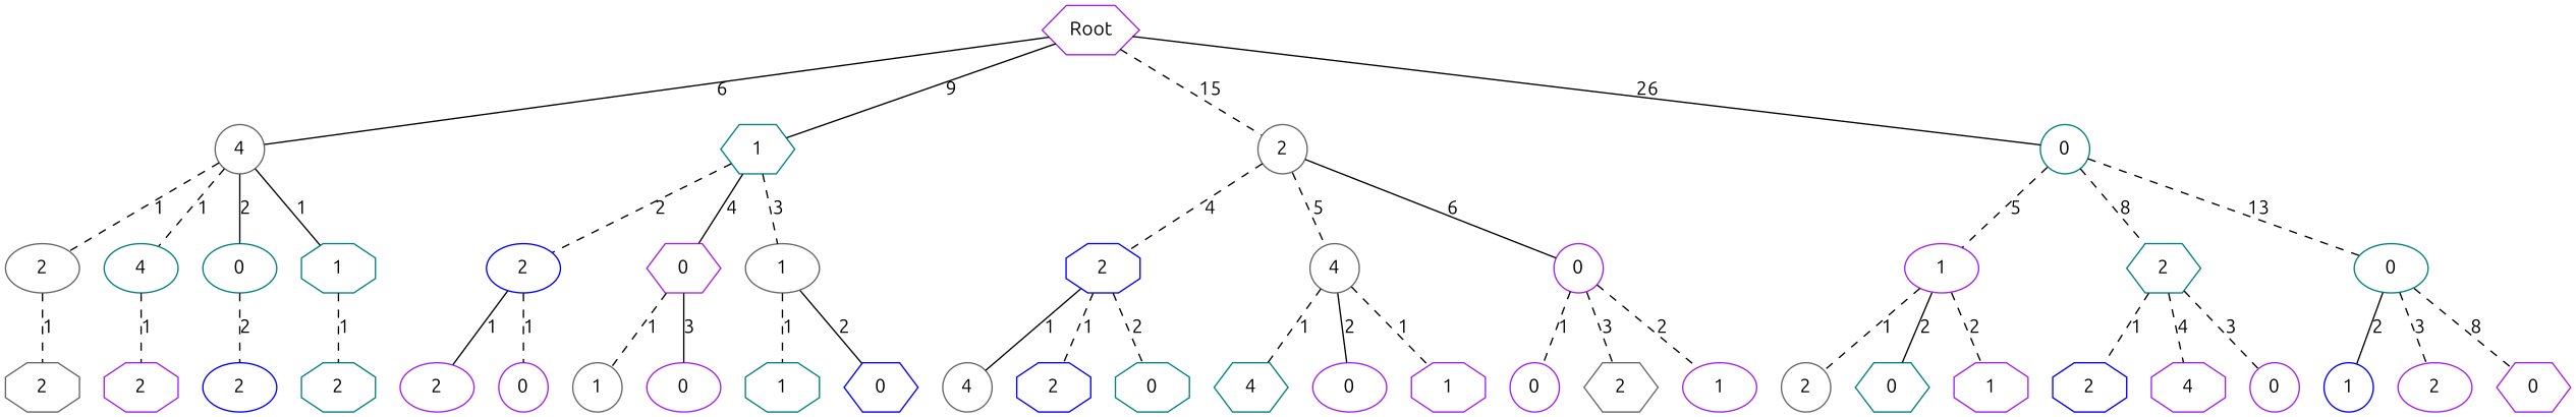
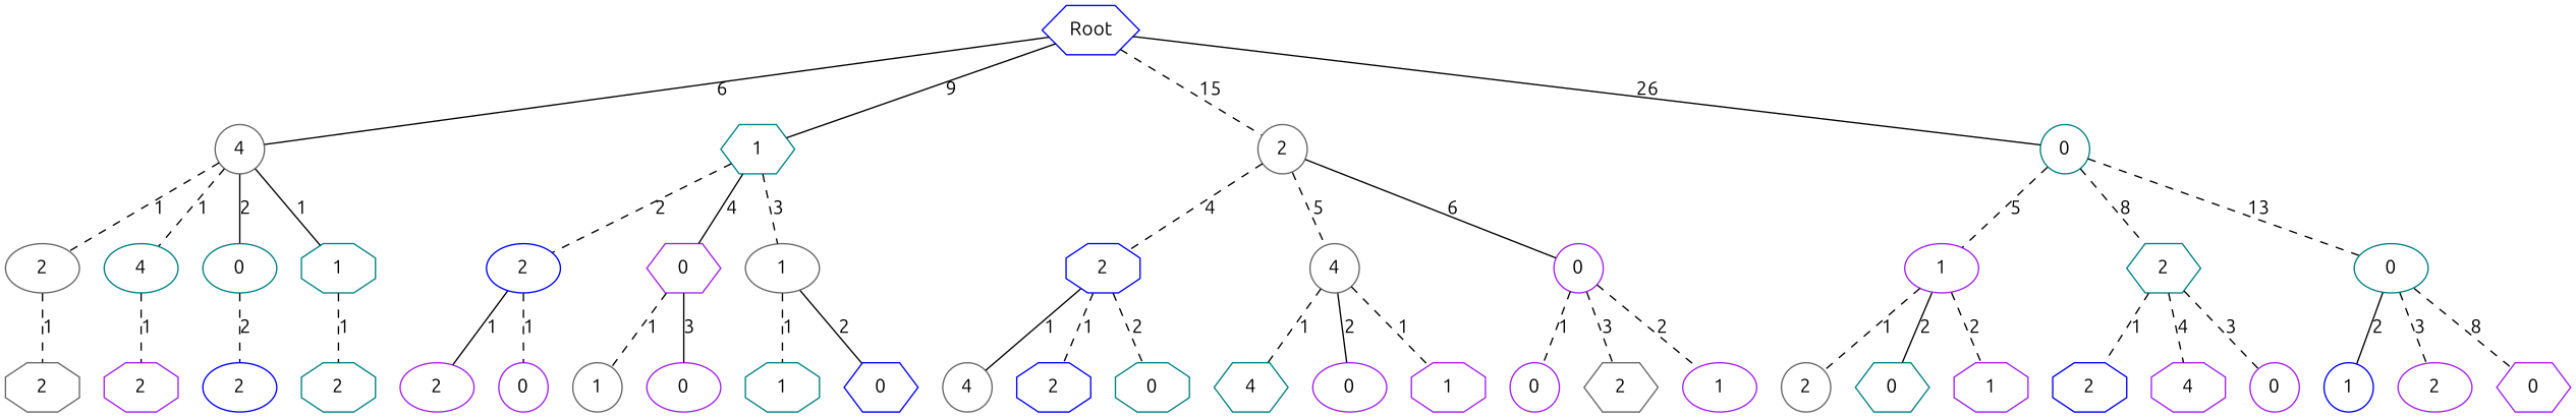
  graph {
    fontname=Ubuntu
    node [color=purple shape=ellipse fontname=Ubuntu]
    edge [prob=0.01 style=dashed fontname=Ubuntu]
-   n1 [label=Root shape=hexagon]
+   n1 [label=Root color=blue shape=hexagon]
    n2 [label=4 color=gray40 shape=circle]
    n3 [label=1 color=teal shape=hexagon]
    n4 [label=2 color=gray40 shape=circle]
    n5 [label=0 color=teal shape=circle]
    n6 [label=2 color=gray40]
    n7 [label=4 color=teal]
    n8 [label=0 color=teal]
    n9 [label=1 color=teal shape=octagon]
    n10 [label=2 color=blue]
    n11 [label=0 shape=hexagon]
    n12 [label=1 color=gray40]
    n13 [label=2 color=blue shape=octagon]
    n14 [label=4 color=gray40 shape=circle]
    n15 [label=0 shape=circle]
    n16 [label=1]
    n17 [label=2 color=teal shape=hexagon]
    n18 [label=0 color=teal]
    n19 [label=2 color=gray40 shape=octagon]
    n20 [label=2 shape=octagon]
    n21 [label=2 color=blue]
    n22 [label=2 color=teal shape=octagon]
    n23 [label=2]
    n24 [label=0 shape=circle]
    n25 [label=1 color=gray40 shape=circle]
    n26 [label=0]
    n27 [label=1 color=teal shape=octagon]
    n28 [label=0 color=blue shape=hexagon]
    n29 [label=4 color=gray40 shape=circle]
    n30 [label=2 color=blue shape=octagon]
    n31 [label=0 color=teal shape=octagon]
    n32 [label=4 color=teal shape=hexagon]
    n33 [label=0]
    n34 [label=1 shape=octagon]
    n35 [label=0 shape=circle]
    n36 [label=2 color=gray40 shape=hexagon]
    n37 [label=1]
    n38 [label=2 color=gray40 shape=circle]
    n39 [label=0 color=teal shape=hexagon]
    n40 [label=1 shape=octagon]
    n41 [label=2 color=blue shape=octagon]
    n42 [label=4 shape=octagon]
    n43 [label=0 shape=circle]
    n44 [label=1 color=blue shape=circle]
    n45 [label=2]
    n46 [label=0 shape=hexagon]
    n1 -- n2 [label=6 prob=1.0 style=solid]
    n1 -- n3 [label=9 prob=0.6 style=solid]
    n1 -- n4 [label=15 prob=0.5]
    n1 -- n5 [label=26 prob=0.46 style=solid]
    n2 -- n6 [label=1 prob=0.02]
    n2 -- n7 [label=1 prob=0.02]
    n2 -- n8 [label=2 prob=0.03 style=solid]
    n2 -- n9 [label=1 prob=0.02 style=solid]
    n3 -- n10 [label=2 prob=0.03]
    n3 -- n11 [label=4 prob=0.06 style=solid]
    n3 -- n12 [label=3 prob=0.04]
    n4 -- n13 [label=4 prob=0.05]
    n4 -- n14 [label=5 prob=0.06]
    n4 -- n15 [label=6 prob=0.07 style=solid]
    n5 -- n16 [label=5 prob=0.06]
    n5 -- n17 [label=8 prob=0.08]
    n5 -- n18 [label=13 prob=0.12]
    n6 -- n19 [label=1]
    n7 -- n20 [label=1]
    n8 -- n21 [label=2 prob=0.02]
    n9 -- n22 [label=1]
    n10 -- n23 [label=1 style=solid]
    n10 -- n24 [label=1]
    n11 -- n25 [label=1]
    n11 -- n26 [label=3 prob=0.02 style=solid]
    n12 -- n27 [label=1]
    n12 -- n28 [label=2 prob=0.02 style=solid]
    n13 -- n29 [label=1 style=solid]
    n13 -- n30 [label=1]
    n13 -- n31 [label=2 prob=0.02]
    n14 -- n32 [label=1]
    n14 -- n33 [label=2 prob=0.02 style=solid]
    n14 -- n34 [label=1]
    n15 -- n35 [label=1]
    n15 -- n36 [label=3 prob=0.02]
    n15 -- n37 [label=2]
    n16 -- n38 [label=1]
    n16 -- n39 [label=2 style=solid]
    n16 -- n40 [label=2]
    n17 -- n41 [label=1]
    n17 -- n42 [label=4 prob=0.03]
    n17 -- n43 [label=3 prob=0.02]
    n18 -- n44 [label=2 style=solid]
    n18 -- n45 [label=3 prob=0.02]
    n18 -- n46 [label=8 prob=0.05]
  }
